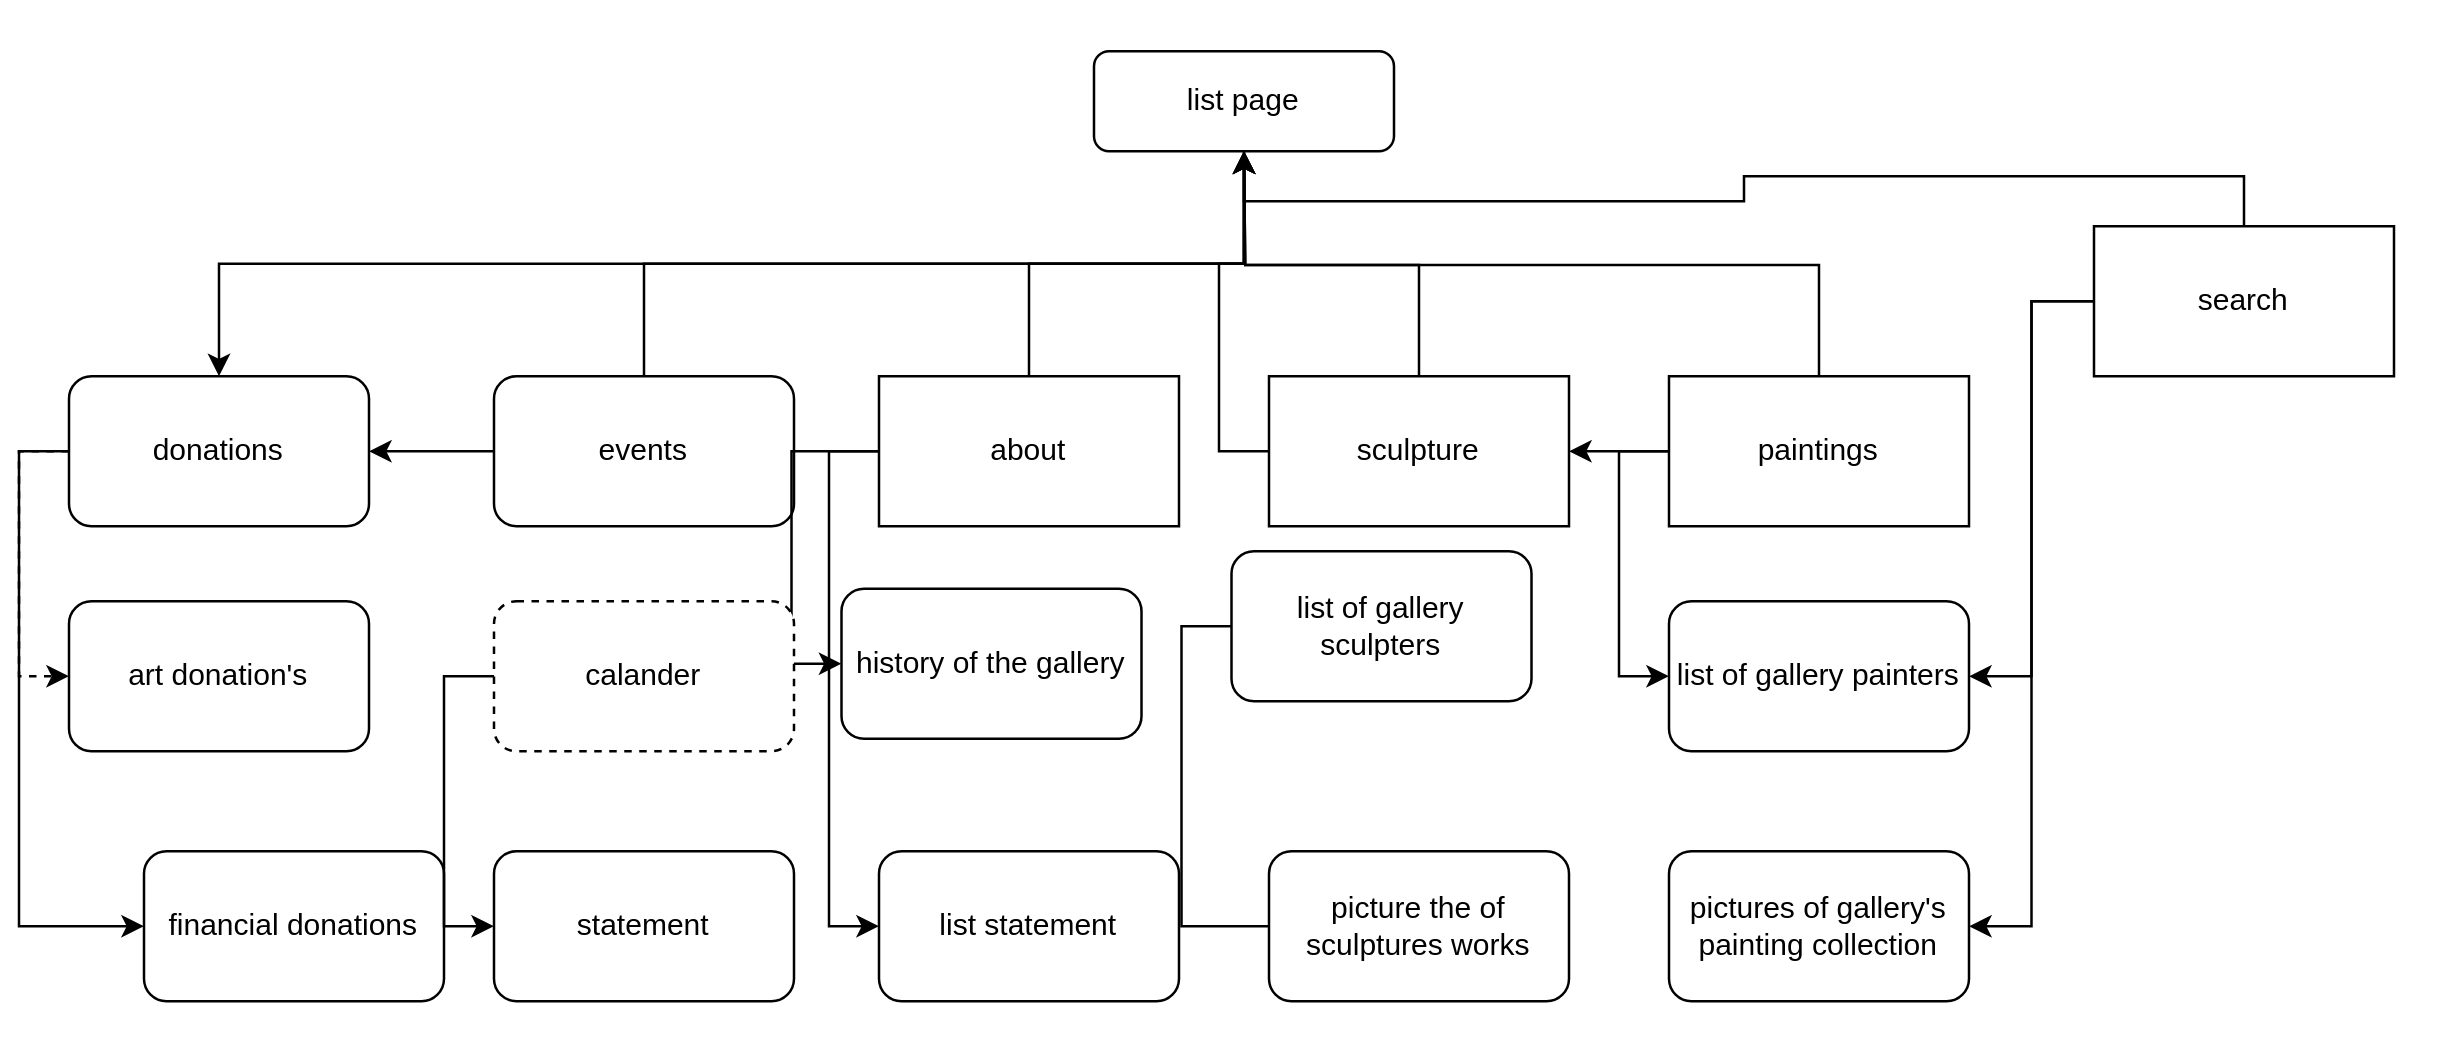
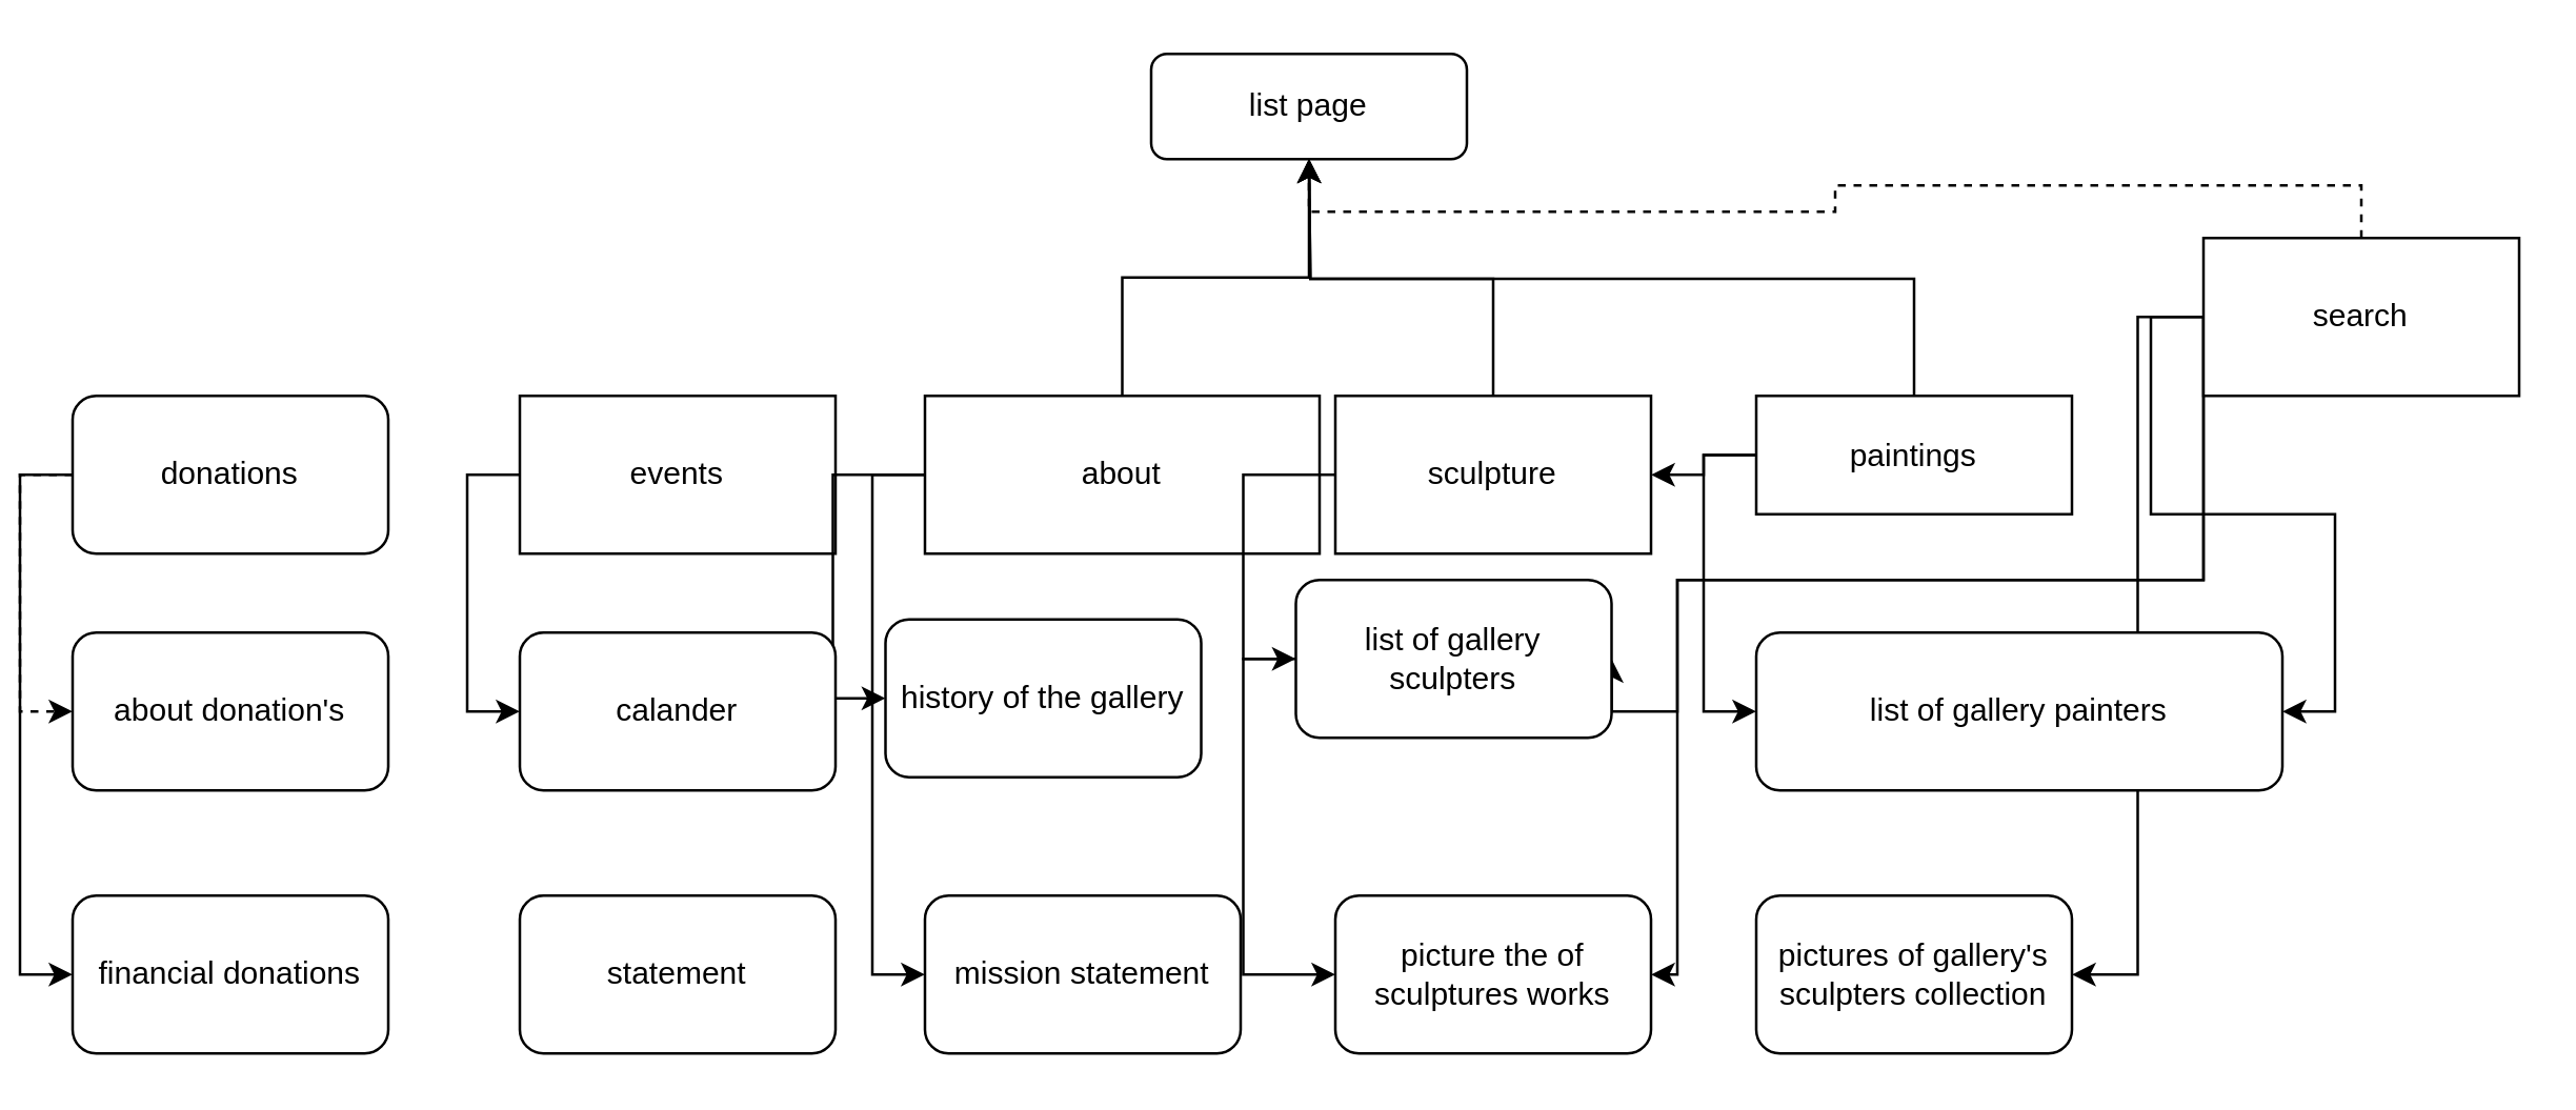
  <mxCell id="0" />
  <mxCell id="1" parent="0" />
- <mxCell id="2" style="edgeStyle=orthogonalEdgeStyle;rounded=0;orthogonalLoop=1;jettySize=auto;html=1;exitX=0.5;exitY=1;exitDx=0;exitDy=0;entryX=0.5;entryY=0;entryDx=0;entryDy=0;" edge="1" parent="1" source="3" target="6"><mxGeometry relative="1" as="geometry" /></mxCell>
  <mxCell id="3" value="list page" style="rounded=1;whiteSpace=wrap;html=1;fontSize=12;glass=0;strokeWidth=1;shadow=0;" parent="1" vertex="1"><mxGeometry x="430" y="20" width="120" height="40" as="geometry" /></mxCell>
  <mxCell id="4" style="edgeStyle=orthogonalEdgeStyle;rounded=0;orthogonalLoop=1;jettySize=auto;html=1;exitX=0;exitY=0.5;exitDx=0;exitDy=0;entryX=0;entryY=0.5;entryDx=0;entryDy=0;dashed=1;" edge="1" parent="1" source="6" target="27"><mxGeometry relative="1" as="geometry" /></mxCell>
  <mxCell id="5" style="edgeStyle=orthogonalEdgeStyle;rounded=0;orthogonalLoop=1;jettySize=auto;html=1;exitX=0;exitY=0.5;exitDx=0;exitDy=0;entryX=0;entryY=0.5;entryDx=0;entryDy=0;" edge="1" parent="1" source="6" target="28"><mxGeometry relative="1" as="geometry" /></mxCell>
  <mxCell id="6" value="donations" style="whiteSpace=wrap;html=1;rounded=1;" vertex="1" parent="1"><mxGeometry x="20" y="150" width="120" height="60" as="geometry" /></mxCell>
- <mxCell id="7" style="edgeStyle=orthogonalEdgeStyle;rounded=0;orthogonalLoop=1;jettySize=auto;html=1;exitX=0.5;exitY=0;exitDx=0;exitDy=0;" edge="1" parent="1" source="9" target="3"><mxGeometry relative="1" as="geometry" /></mxCell>
- <mxCell id="8" style="edgeStyle=orthogonalEdgeStyle;rounded=0;orthogonalLoop=1;jettySize=auto;html=1;exitX=0;exitY=0.5;exitDx=0;exitDy=0;" edge="1" parent="1" source="9" target="6"><mxGeometry relative="1" as="geometry" /></mxCell>
- <mxCell id="9" value="events" style="whiteSpace=wrap;html=1;rounded=1;" vertex="1" parent="1"><mxGeometry x="190" y="150" width="120" height="60" as="geometry" /></mxCell>
+ <mxCell id="8" style="edgeStyle=orthogonalEdgeStyle;rounded=0;orthogonalLoop=1;jettySize=auto;html=1;exitX=0;exitY=0.5;exitDx=0;exitDy=0;entryX=0;entryY=0.5;entryDx=0;entryDy=0;" edge="1" parent="1" source="9" target="30"><mxGeometry relative="1" as="geometry" /></mxCell>
+ <mxCell id="9" value="events" style="rounded=0;whiteSpace=wrap;html=1;" vertex="1" parent="1"><mxGeometry x="190" y="150" width="120" height="60" as="geometry" /></mxCell>
  <mxCell id="10" style="edgeStyle=orthogonalEdgeStyle;rounded=0;orthogonalLoop=1;jettySize=auto;html=1;exitX=0.5;exitY=0;exitDx=0;exitDy=0;entryX=0.5;entryY=1;entryDx=0;entryDy=0;" edge="1" parent="1" source="13" target="3"><mxGeometry relative="1" as="geometry" /></mxCell>
  <mxCell id="11" style="edgeStyle=orthogonalEdgeStyle;rounded=0;orthogonalLoop=1;jettySize=auto;html=1;exitX=0;exitY=0.5;exitDx=0;exitDy=0;entryX=0;entryY=0.5;entryDx=0;entryDy=0;" edge="1" parent="1" source="13" target="32"><mxGeometry relative="1" as="geometry" /></mxCell>
  <mxCell id="12" style="edgeStyle=orthogonalEdgeStyle;rounded=0;orthogonalLoop=1;jettySize=auto;html=1;exitX=0;exitY=0.5;exitDx=0;exitDy=0;entryX=0;entryY=0.5;entryDx=0;entryDy=0;" edge="1" parent="1" source="13" target="33"><mxGeometry relative="1" as="geometry" /></mxCell>
- <mxCell id="13" value="about" style="rounded=0;whiteSpace=wrap;html=1;" vertex="1" parent="1"><mxGeometry x="344" y="150" width="120" height="60" as="geometry" /></mxCell>
+ <mxCell id="13" value="about" style="rounded=0;whiteSpace=wrap;html=1;" vertex="1" parent="1"><mxGeometry x="344" y="150" width="150" height="60" as="geometry" /></mxCell>
  <mxCell id="14" style="edgeStyle=orthogonalEdgeStyle;rounded=0;orthogonalLoop=1;jettySize=auto;html=1;exitX=0.5;exitY=0;exitDx=0;exitDy=0;" edge="1" parent="1" source="16"><mxGeometry relative="1" as="geometry"><mxPoint x="490" y="60" as="targetPoint" /></mxGeometry></mxCell>
- <mxCell id="15" style="edgeStyle=orthogonalEdgeStyle;rounded=0;orthogonalLoop=1;jettySize=auto;html=1;exitX=0;exitY=0.5;exitDx=0;exitDy=0;" edge="1" parent="1" source="16" target="3"><mxGeometry relative="1" as="geometry" /></mxCell>
+ <mxCell id="15" style="edgeStyle=orthogonalEdgeStyle;rounded=0;orthogonalLoop=1;jettySize=auto;html=1;exitX=0;exitY=0.5;exitDx=0;exitDy=0;entryX=0;entryY=0.5;entryDx=0;entryDy=0;" edge="1" parent="1" source="16" target="35"><mxGeometry relative="1" as="geometry" /></mxCell>
  <mxCell id="16" value="sculpture" style="rounded=0;whiteSpace=wrap;html=1;" vertex="1" parent="1"><mxGeometry x="500" y="150" width="120" height="60" as="geometry" /></mxCell>
  <mxCell id="17" style="edgeStyle=orthogonalEdgeStyle;rounded=0;orthogonalLoop=1;jettySize=auto;html=1;exitX=0.5;exitY=0;exitDx=0;exitDy=0;" edge="1" parent="1" source="20"><mxGeometry relative="1" as="geometry"><mxPoint x="490" y="60" as="targetPoint" /></mxGeometry></mxCell>
  <mxCell id="18" style="edgeStyle=orthogonalEdgeStyle;rounded=0;orthogonalLoop=1;jettySize=auto;html=1;exitX=0;exitY=0.5;exitDx=0;exitDy=0;entryX=0;entryY=0.5;entryDx=0;entryDy=0;" edge="1" parent="1" source="20" target="37"><mxGeometry relative="1" as="geometry" /></mxCell>
  <mxCell id="19" style="edgeStyle=orthogonalEdgeStyle;rounded=0;orthogonalLoop=1;jettySize=auto;html=1;exitX=0;exitY=0.5;exitDx=0;exitDy=0;" edge="1" parent="1" source="20" target="16"><mxGeometry relative="1" as="geometry" /></mxCell>
- <mxCell id="20" value="paintings" style="rounded=0;whiteSpace=wrap;html=1;" vertex="1" parent="1"><mxGeometry x="660" y="150" width="120" height="60" as="geometry" /></mxCell>
- <mxCell id="21" style="edgeStyle=orthogonalEdgeStyle;rounded=0;orthogonalLoop=1;jettySize=auto;html=1;exitX=0.5;exitY=0;exitDx=0;exitDy=0;entryX=0.5;entryY=1;entryDx=0;entryDy=0;" edge="1" parent="1" source="26" target="3"><mxGeometry relative="1" as="geometry" /></mxCell>
+ <mxCell id="20" value="paintings" style="rounded=0;whiteSpace=wrap;html=1;" vertex="1" parent="1"><mxGeometry x="660" y="150" width="120" height="45" as="geometry" /></mxCell>
+ <mxCell id="21" style="edgeStyle=orthogonalEdgeStyle;rounded=0;orthogonalLoop=1;jettySize=auto;html=1;exitX=0.5;exitY=0;exitDx=0;exitDy=0;entryX=0.5;entryY=1;entryDx=0;entryDy=0;dashed=1;" edge="1" parent="1" source="26" target="3"><mxGeometry relative="1" as="geometry" /></mxCell>
  <mxCell id="22" style="edgeStyle=orthogonalEdgeStyle;rounded=0;orthogonalLoop=1;jettySize=auto;html=1;exitX=0;exitY=0.5;exitDx=0;exitDy=0;entryX=1;entryY=0.5;entryDx=0;entryDy=0;" edge="1" parent="1" source="26" target="37"><mxGeometry relative="1" as="geometry" /></mxCell>
+ <mxCell id="23" style="edgeStyle=orthogonalEdgeStyle;rounded=0;orthogonalLoop=1;jettySize=auto;html=1;exitX=0;exitY=0.5;exitDx=0;exitDy=0;entryX=1;entryY=0.5;entryDx=0;entryDy=0;" edge="1" parent="1" source="26" target="35"><mxGeometry relative="1" as="geometry"><Array as="points"><mxPoint x="830" y="220" /><mxPoint x="630" y="220" /><mxPoint x="630" y="270" /></Array></mxGeometry></mxCell>
  <mxCell id="24" style="edgeStyle=orthogonalEdgeStyle;rounded=0;orthogonalLoop=1;jettySize=auto;html=1;exitX=0;exitY=0.5;exitDx=0;exitDy=0;entryX=1;entryY=0.5;entryDx=0;entryDy=0;" edge="1" parent="1" source="26" target="38"><mxGeometry relative="1" as="geometry" /></mxCell>
+ <mxCell id="25" style="edgeStyle=orthogonalEdgeStyle;rounded=0;orthogonalLoop=1;jettySize=auto;html=1;exitX=0;exitY=0.5;exitDx=0;exitDy=0;entryX=1;entryY=0.5;entryDx=0;entryDy=0;" edge="1" parent="1" source="26" target="36"><mxGeometry relative="1" as="geometry"><Array as="points"><mxPoint x="830" y="220" /><mxPoint x="630" y="220" /><mxPoint x="630" y="370" /></Array></mxGeometry></mxCell>
  <mxCell id="26" value="search" style="rounded=0;whiteSpace=wrap;html=1;" vertex="1" parent="1"><mxGeometry x="830" y="90" width="120" height="60" as="geometry" /></mxCell>
- <mxCell id="27" value="art donation's" style="rounded=1;whiteSpace=wrap;html=1;" vertex="1" parent="1"><mxGeometry x="20" y="240" width="120" height="60" as="geometry" /></mxCell>
- <mxCell id="28" value="financial donations" style="rounded=1;whiteSpace=wrap;html=1;" vertex="1" parent="1"><mxGeometry x="50" y="340" width="120" height="60" as="geometry" /></mxCell>
- <mxCell id="29" style="edgeStyle=orthogonalEdgeStyle;rounded=0;orthogonalLoop=1;jettySize=auto;html=1;exitX=0;exitY=0.5;exitDx=0;exitDy=0;entryX=0;entryY=0.5;entryDx=0;entryDy=0;" edge="1" parent="1" source="30" target="31"><mxGeometry relative="1" as="geometry" /></mxCell>
- <mxCell id="30" value="calander" style="rounded=1;whiteSpace=wrap;html=1;dashed=1;" vertex="1" parent="1"><mxGeometry x="190" y="240" width="120" height="60" as="geometry" /></mxCell>
+ <mxCell id="27" value="about donation's" style="rounded=1;whiteSpace=wrap;html=1;" vertex="1" parent="1"><mxGeometry x="20" y="240" width="120" height="60" as="geometry" /></mxCell>
+ <mxCell id="28" value="financial donations" style="rounded=1;whiteSpace=wrap;html=1;" vertex="1" parent="1"><mxGeometry x="20" y="340" width="120" height="60" as="geometry" /></mxCell>
+ <mxCell id="30" value="calander" style="rounded=1;whiteSpace=wrap;html=1;" vertex="1" parent="1"><mxGeometry x="190" y="240" width="120" height="60" as="geometry" /></mxCell>
  <mxCell id="31" value="statement" style="rounded=1;whiteSpace=wrap;html=1;" vertex="1" parent="1"><mxGeometry x="190" y="340" width="120" height="60" as="geometry" /></mxCell>
  <mxCell id="32" value="history of the gallery" style="rounded=1;whiteSpace=wrap;html=1;" vertex="1" parent="1"><mxGeometry x="329" y="235" width="120" height="60" as="geometry" /></mxCell>
- <mxCell id="33" value="list statement" style="rounded=1;whiteSpace=wrap;html=1;" vertex="1" parent="1"><mxGeometry x="344" y="340" width="120" height="60" as="geometry" /></mxCell>
- <mxCell id="34" style="edgeStyle=orthogonalEdgeStyle;rounded=0;orthogonalLoop=1;jettySize=auto;html=1;exitX=0;exitY=0.5;exitDx=0;exitDy=0;entryX=0;entryY=0.5;entryDx=0;entryDy=0;endArrow=none;" edge="1" parent="1" source="35" target="36"><mxGeometry relative="1" as="geometry" /></mxCell>
+ <mxCell id="33" value="mission statement" style="rounded=1;whiteSpace=wrap;html=1;" vertex="1" parent="1"><mxGeometry x="344" y="340" width="120" height="60" as="geometry" /></mxCell>
+ <mxCell id="34" style="edgeStyle=orthogonalEdgeStyle;rounded=0;orthogonalLoop=1;jettySize=auto;html=1;exitX=0;exitY=0.5;exitDx=0;exitDy=0;entryX=0;entryY=0.5;entryDx=0;entryDy=0;" edge="1" parent="1" source="35" target="36"><mxGeometry relative="1" as="geometry" /></mxCell>
  <mxCell id="35" value="list of gallery sculpters" style="rounded=1;whiteSpace=wrap;html=1;" vertex="1" parent="1"><mxGeometry x="485" y="220" width="120" height="60" as="geometry" /></mxCell>
  <mxCell id="36" value="picture the of sculptures works" style="rounded=1;whiteSpace=wrap;html=1;" vertex="1" parent="1"><mxGeometry x="500" y="340" width="120" height="60" as="geometry" /></mxCell>
- <mxCell id="37" value="list of gallery painters" style="rounded=1;whiteSpace=wrap;html=1;" vertex="1" parent="1"><mxGeometry x="660" y="240" width="120" height="60" as="geometry" /></mxCell>
- <mxCell id="38" value="pictures of gallery's painting collection" style="rounded=1;whiteSpace=wrap;html=1;" vertex="1" parent="1"><mxGeometry x="660" y="340" width="120" height="60" as="geometry" /></mxCell>
+ <mxCell id="37" value="list of gallery painters" style="rounded=1;whiteSpace=wrap;html=1;" vertex="1" parent="1"><mxGeometry x="660" y="240" width="200" height="60" as="geometry" /></mxCell>
+ <mxCell id="38" value="pictures of gallery's sculpters collection" style="rounded=1;whiteSpace=wrap;html=1;" vertex="1" parent="1"><mxGeometry x="660" y="340" width="120" height="60" as="geometry" /></mxCell>
